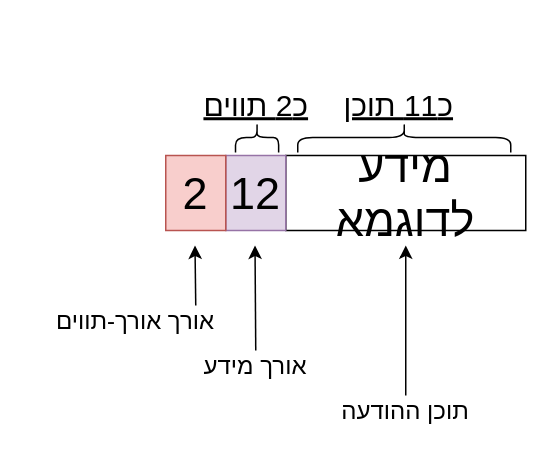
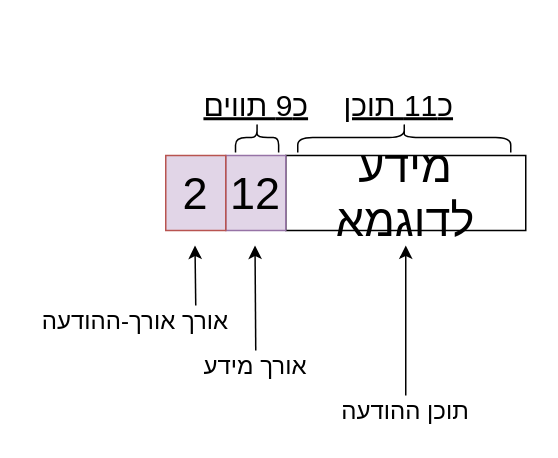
  <mxCell id="0" />
  <mxCell id="1" parent="0" />
  <mxCell id="2" value="&lt;span style=&quot;font-size: 30px&quot;&gt;מידע לדוגמא&lt;/span&gt;" style="rounded=0;whiteSpace=wrap;html=1;" vertex="1" parent="1"><mxGeometry x="190" y="103" width="160" height="50" as="geometry" /></mxCell>
  <mxCell id="3" value="&lt;font style=&quot;font-size: 30px&quot;&gt;12&lt;/font&gt;" style="rounded=0;whiteSpace=wrap;html=1;fillColor=#e1d5e7;strokeColor=#9673a6;" vertex="1" parent="1"><mxGeometry x="150" y="103" width="40" height="50" as="geometry" /></mxCell>
- <mxCell id="4" value="&lt;font style=&quot;font-size: 30px&quot;&gt;2&lt;/font&gt;" style="rounded=0;whiteSpace=wrap;html=1;fillColor=#f8cecc;strokeColor=#b85450;" vertex="1" parent="1"><mxGeometry x="110" y="103" width="40" height="50" as="geometry" /></mxCell>
+ <mxCell id="4" value="&lt;font style=&quot;font-size: 30px&quot;&gt;2&lt;/font&gt;" style="rounded=0;whiteSpace=wrap;html=1;fillColor=#e1d5e7;strokeColor=#b85450;" vertex="1" parent="1"><mxGeometry x="110" y="103" width="40" height="50" as="geometry" /></mxCell>
  <mxCell id="5" value="" style="endArrow=classic;html=1;" edge="1" parent="1"><mxGeometry width="50" height="50" relative="1" as="geometry"><mxPoint x="270" y="263" as="sourcePoint" /><mxPoint x="270" y="163" as="targetPoint" /></mxGeometry></mxCell>
  <mxCell id="6" value="" style="endArrow=classic;html=1;" edge="1" parent="1"><mxGeometry width="50" height="50" relative="1" as="geometry"><mxPoint x="170" y="233" as="sourcePoint" /><mxPoint x="169.5" y="163" as="targetPoint" /></mxGeometry></mxCell>
  <mxCell id="7" value="" style="endArrow=classic;html=1;" edge="1" parent="1"><mxGeometry width="50" height="50" relative="1" as="geometry"><mxPoint x="130" y="203" as="sourcePoint" /><mxPoint x="129.5" y="163" as="targetPoint" /></mxGeometry></mxCell>
- <mxCell id="8" value="&lt;span style=&quot;font-size: 16px&quot;&gt;אורך אורך-תווים&lt;/span&gt;" style="text;html=1;strokeColor=none;fillColor=none;align=center;verticalAlign=middle;whiteSpace=wrap;rounded=0;" vertex="1" parent="1"><mxGeometry x="20" y="203" width="140" height="20" as="geometry" /></mxCell>
+ <mxCell id="8" value="&lt;span style=&quot;font-size: 16px&quot;&gt;אורך אורך-ההודעה&lt;/span&gt;" style="text;html=1;strokeColor=none;fillColor=none;align=center;verticalAlign=middle;whiteSpace=wrap;rounded=0;" vertex="1" parent="1"><mxGeometry x="20" y="203" width="140" height="20" as="geometry" /></mxCell>
  <mxCell id="9" value="&lt;span style=&quot;font-size: 16px&quot;&gt;אורך מידע&lt;/span&gt;" style="text;html=1;strokeColor=none;fillColor=none;align=center;verticalAlign=middle;whiteSpace=wrap;rounded=0;" vertex="1" parent="1"><mxGeometry x="100" y="233" width="140" height="20" as="geometry" /></mxCell>
  <mxCell id="10" value="&lt;font style=&quot;font-size: 16px&quot;&gt;תוכן ההודעה&lt;/font&gt;" style="text;html=1;strokeColor=none;fillColor=none;align=center;verticalAlign=middle;whiteSpace=wrap;rounded=0;" vertex="1" parent="1"><mxGeometry x="220" y="263" width="100" height="20" as="geometry" /></mxCell>
  <mxCell id="11" value="" style="shape=curlyBracket;whiteSpace=wrap;html=1;rounded=1;flipH=1;rotation=-90;" vertex="1" parent="1"><mxGeometry x="259" y="20" width="20" height="142" as="geometry" /></mxCell>
  <mxCell id="12" value="" style="shape=curlyBracket;whiteSpace=wrap;html=1;rounded=1;flipH=1;rotation=-90;" vertex="1" parent="1"><mxGeometry x="160.88" y="76.63" width="20" height="28.75" as="geometry" /></mxCell>
  <mxCell id="13" value="&lt;span style=&quot;font-weight: normal&quot;&gt;&lt;font style=&quot;font-size: 20px&quot;&gt;&lt;u&gt;כ11 תוכן&lt;/u&gt;&lt;/font&gt;&lt;/span&gt;" style="text;strokeColor=none;fillColor=none;html=1;fontSize=24;fontStyle=1;verticalAlign=middle;align=center;" vertex="1" parent="1"><mxGeometry x="215" y="49" width="100" height="40" as="geometry" /></mxCell>
- <mxCell id="14" value="&lt;span style=&quot;font-weight: normal&quot;&gt;&lt;font style=&quot;font-size: 20px&quot;&gt;&lt;u&gt;כ2 תווים&lt;/u&gt;&lt;/font&gt;&lt;/span&gt;" style="text;strokeColor=none;fillColor=none;html=1;fontSize=24;fontStyle=1;verticalAlign=middle;align=center;" vertex="1" parent="1"><mxGeometry x="120" y="49" width="100" height="40" as="geometry" /></mxCell>
+ <mxCell id="14" value="&lt;span style=&quot;font-weight: normal&quot;&gt;&lt;font style=&quot;font-size: 20px&quot;&gt;&lt;u&gt;כ9 תווים&lt;/u&gt;&lt;/font&gt;&lt;/span&gt;" style="text;strokeColor=none;fillColor=none;html=1;fontSize=24;fontStyle=1;verticalAlign=middle;align=center;" vertex="1" parent="1"><mxGeometry x="120" y="49" width="100" height="40" as="geometry" /></mxCell>
